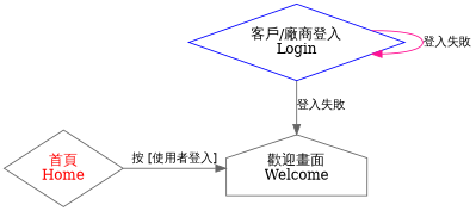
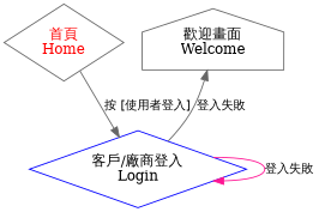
  digraph {
    node [color=gray40 fillcolor=white shape=diamond style=filled]
    edge [color=gray40 fontsize=12]
    "首頁" [fontcolor=red label="\N\nHome"]
    "歡迎畫面" [label="\N\nWelcome" shape=house]
    "客戶/廠商登入" [color=blue label="\N\nLogin"]
    subgraph sub_1 {
      rank=same
      "首頁"
      "歡迎畫面"
    }
-   "首頁" -> "歡迎畫面" [label="按 [使用者登入]"]
+   "首頁" -> "客戶/廠商登入" [label="按 [使用者登入]"]
    "客戶/廠商登入" -> "歡迎畫面" [label="登入失敗"]
    "客戶/廠商登入" -> "客戶/廠商登入" [color=deeppink label="登入失敗"]
  }
